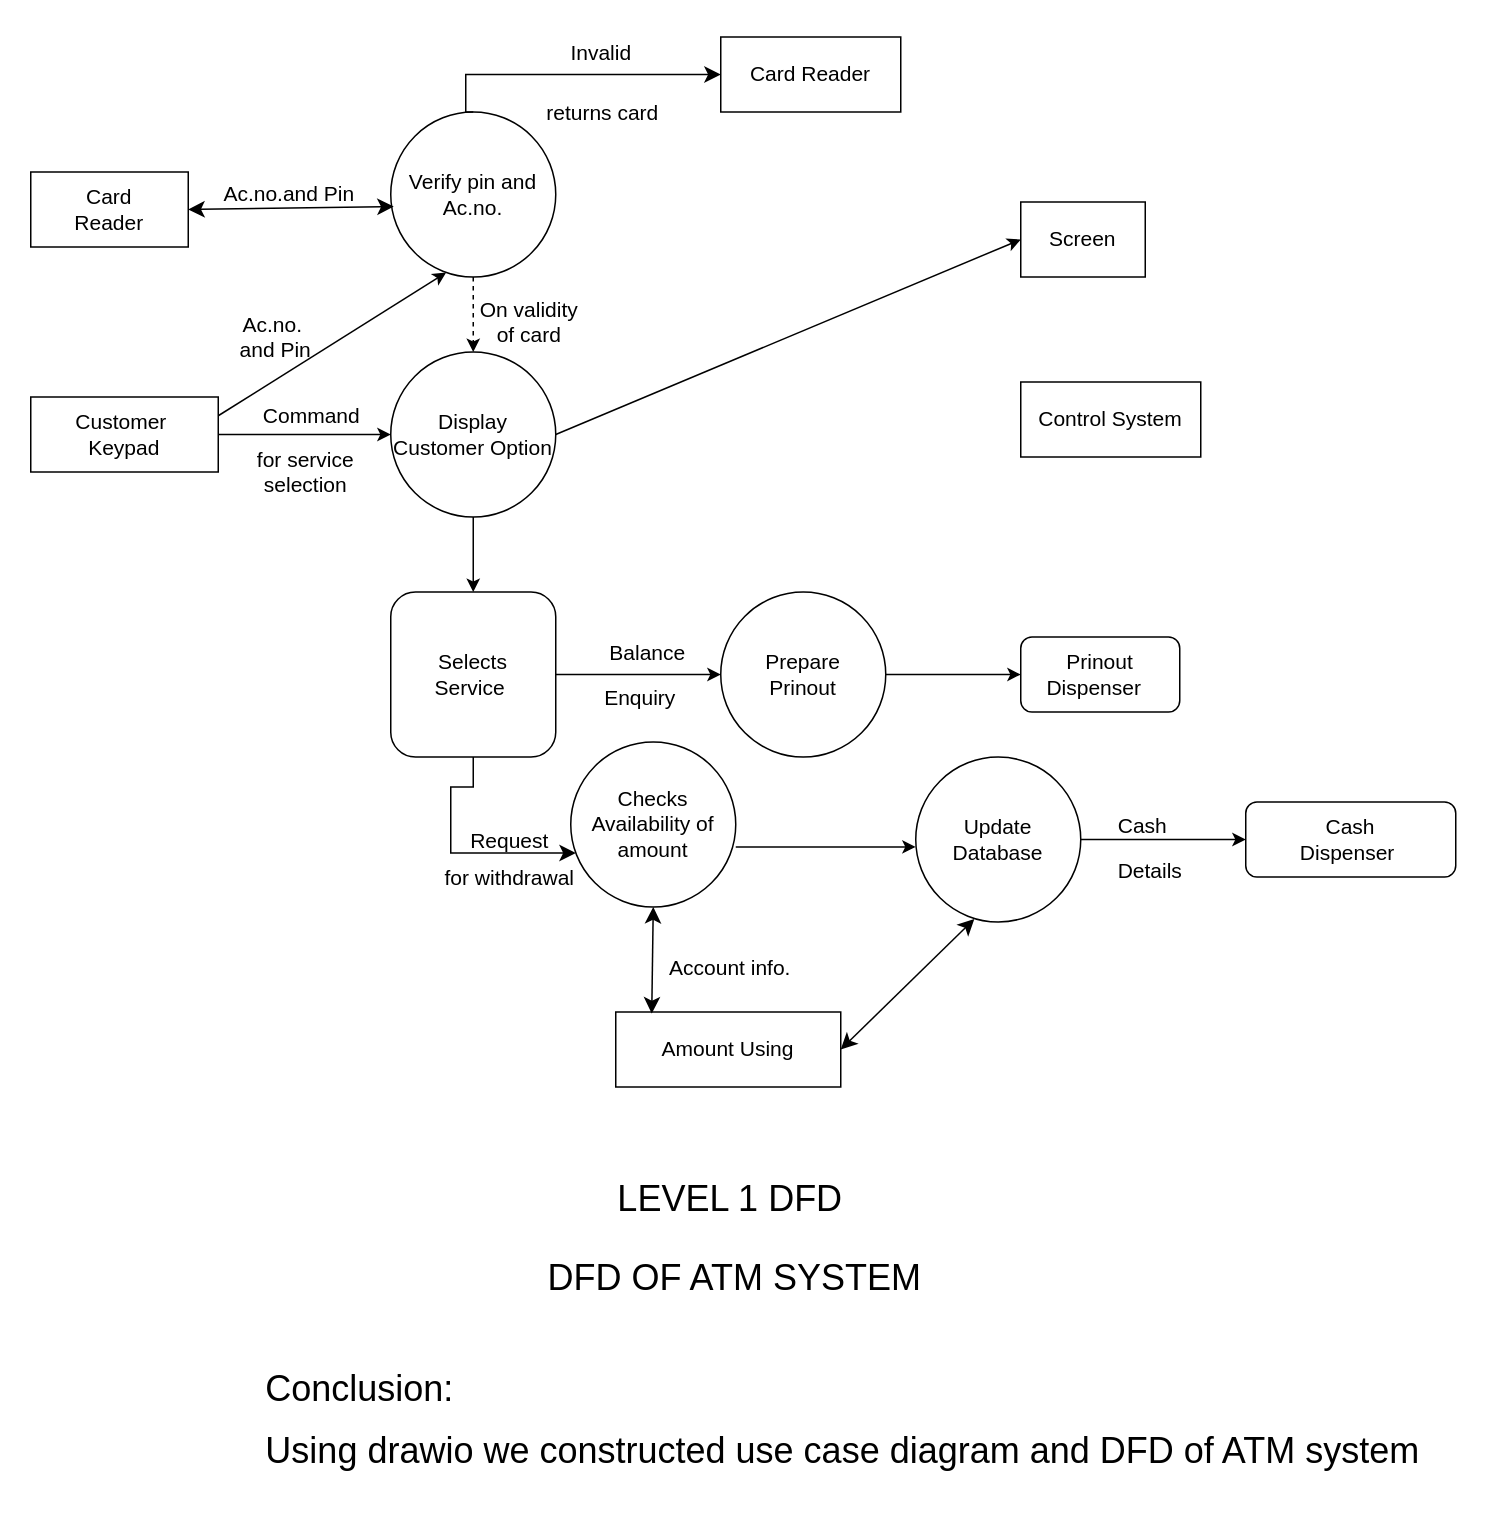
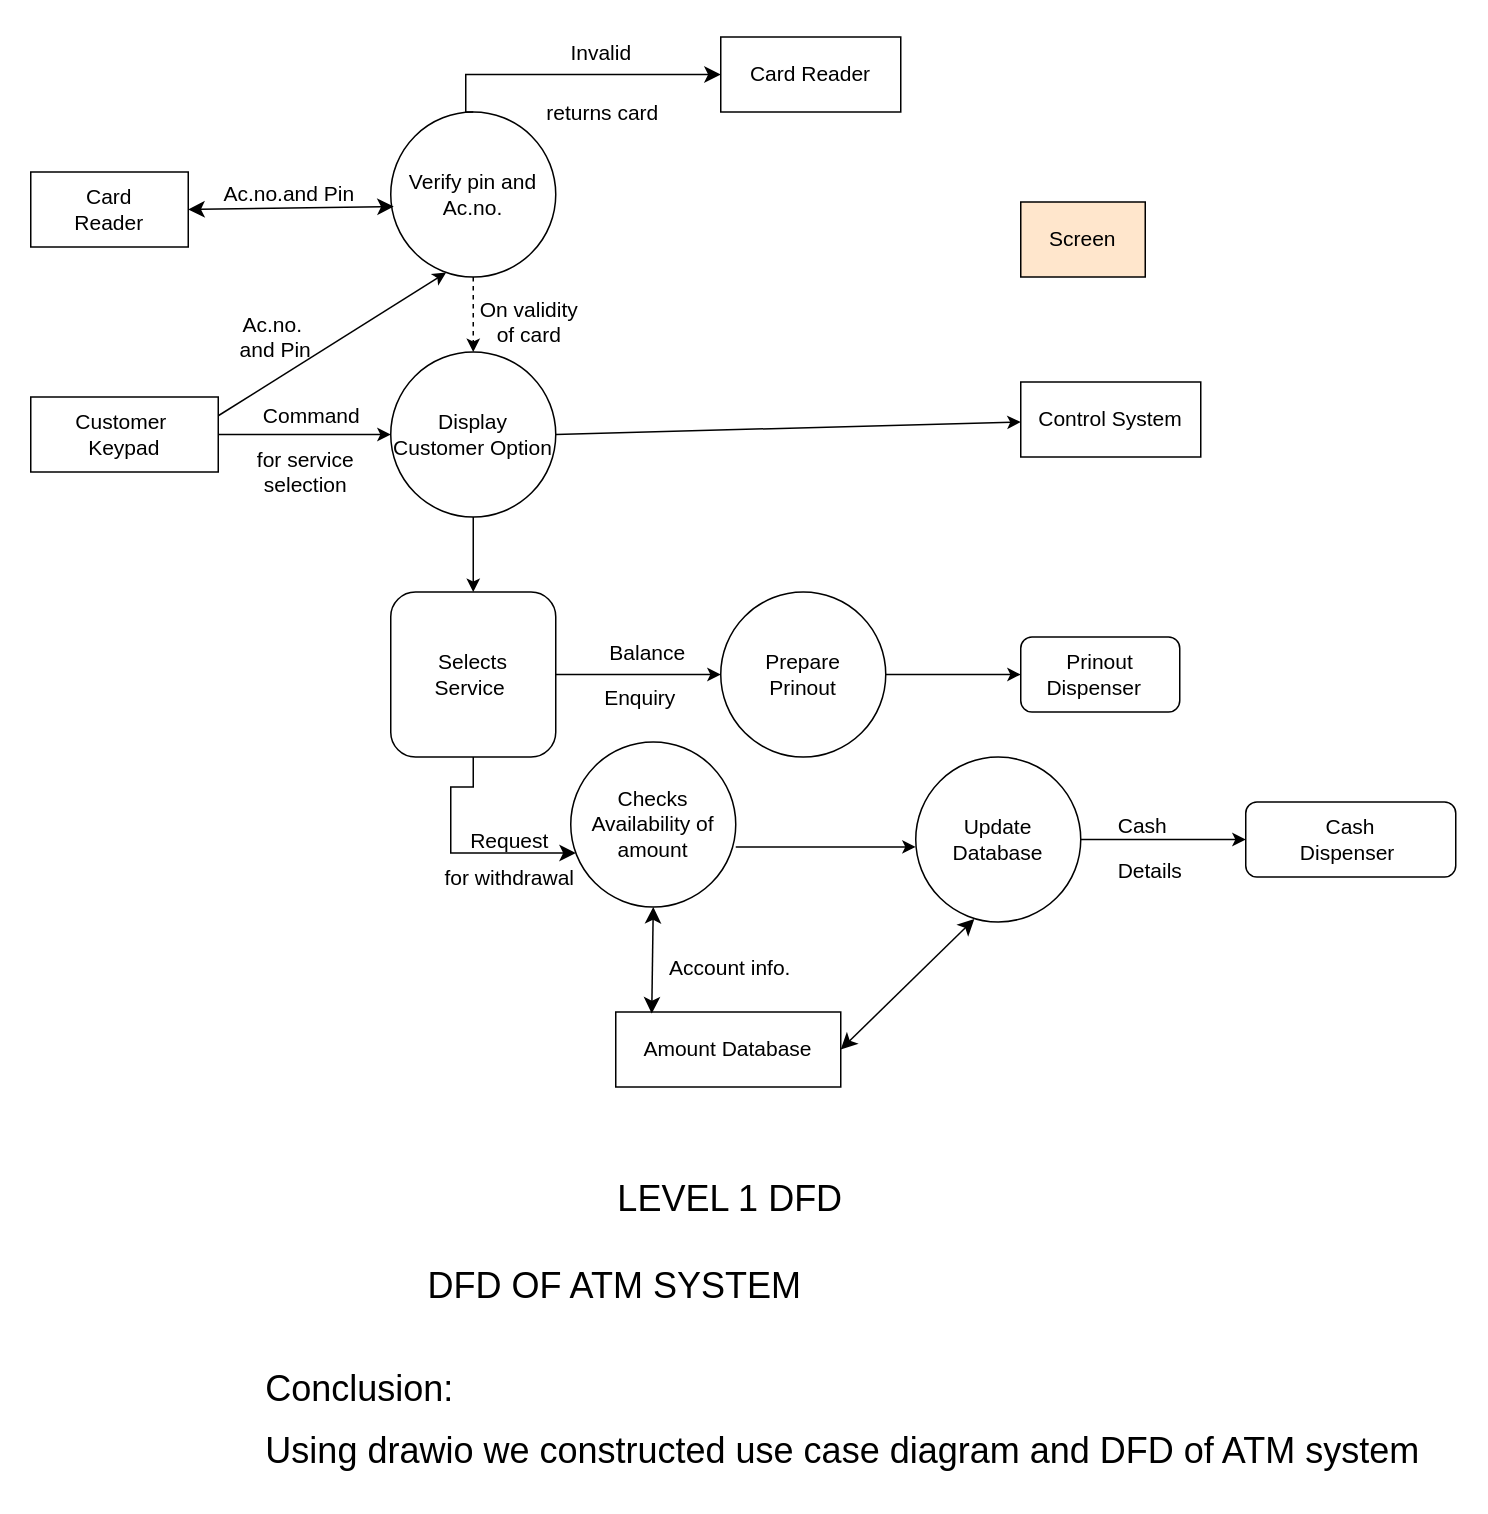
  <mxCell id="0" />
  <mxCell id="1" parent="0" />
  <mxCell id="2" value="&lt;font color=&quot;#000000&quot; style=&quot;font-size: 14px;&quot;&gt;Checks Availability of amount&lt;/font&gt;" style="ellipse;whiteSpace=wrap;html=1;aspect=fixed;fillColor=#FFFFFF;strokeColor=#000000;" parent="1" vertex="1"><mxGeometry x="380" y="494" width="110" height="110" as="geometry" /></mxCell>
  <mxCell id="3" value="" style="edgeStyle=none;html=1;strokeColor=#000000;dashed=1;" parent="1" source="4" target="8" edge="1"><mxGeometry relative="1" as="geometry" /></mxCell>
  <mxCell id="4" value="&lt;font color=&quot;#000000&quot; style=&quot;font-size: 14px;&quot;&gt;Verify pin and Ac.no.&lt;/font&gt;" style="ellipse;whiteSpace=wrap;html=1;aspect=fixed;fillColor=#FFFFFF;strokeColor=#000000;" parent="1" vertex="1"><mxGeometry x="260" y="74" width="110" height="110" as="geometry" /></mxCell>
- <mxCell id="5" style="edgeStyle=none;html=1;entryX=0;entryY=0.5;entryDx=0;entryDy=0;exitX=1;exitY=0.5;exitDx=0;exitDy=0;strokeColor=#000000;" parent="1" source="8" target="16" edge="1"><mxGeometry relative="1" as="geometry" /></mxCell>
+ <mxCell id="5" style="edgeStyle=none;html=1;exitX=1;exitY=0.5;exitDx=0;exitDy=0;strokeColor=#000000;" parent="1" source="8" target="14" edge="1"><mxGeometry relative="1" as="geometry" /></mxCell>
  <mxCell id="6" value="&lt;font color=&quot;#000000&quot; style=&quot;font-size: 14px;&quot;&gt;Selects &lt;br&gt;Service&amp;nbsp;&lt;/font&gt;" style="whiteSpace=wrap;html=1;aspect=fixed;fillColor=#FFFFFF;strokeColor=#000000;rounded=1;" parent="1" vertex="1"><mxGeometry x="260" y="394" width="110" height="110" as="geometry" /></mxCell>
  <mxCell id="7" value="&lt;font color=&quot;#000000&quot; style=&quot;font-size: 14px;&quot;&gt;Prepare &lt;br&gt;Prinout&lt;/font&gt;" style="ellipse;whiteSpace=wrap;html=1;aspect=fixed;fillColor=#FFFFFF;strokeColor=#000000;" parent="1" vertex="1"><mxGeometry x="480" y="394" width="110" height="110" as="geometry" /></mxCell>
  <mxCell id="8" value="&lt;font color=&quot;#000000&quot; style=&quot;font-size: 14px;&quot;&gt;Display Customer Option&lt;/font&gt;" style="ellipse;whiteSpace=wrap;html=1;aspect=fixed;fillColor=#FFFFFF;strokeColor=#000000;" parent="1" vertex="1"><mxGeometry x="260" y="234" width="110" height="110" as="geometry" /></mxCell>
  <mxCell id="9" value="&lt;font color=&quot;#000000&quot; style=&quot;font-size: 14px;&quot;&gt;Card &lt;br&gt;Reader&lt;/font&gt;" style="rounded=0;whiteSpace=wrap;html=1;fillColor=#FFFFFF;strokeColor=#000000;" parent="1" vertex="1"><mxGeometry x="20" y="114" width="105" height="50" as="geometry" /></mxCell>
  <mxCell id="10" value="&lt;font color=&quot;#000000&quot; style=&quot;font-size: 14px;&quot;&gt;Customer&amp;nbsp;&lt;br&gt;Keypad&lt;/font&gt;" style="rounded=0;whiteSpace=wrap;html=1;fillColor=#FFFFFF;strokeColor=#000000;" parent="1" vertex="1"><mxGeometry x="20" y="264" width="125" height="50" as="geometry" /></mxCell>
  <mxCell id="11" value="&lt;font color=&quot;#000000&quot; style=&quot;font-size: 14px;&quot;&gt;Card Reader&lt;/font&gt;" style="rounded=0;whiteSpace=wrap;html=1;fillColor=#FFFFFF;strokeColor=#000000;" parent="1" vertex="1"><mxGeometry x="480" y="24" width="120" height="50" as="geometry" /></mxCell>
  <mxCell id="12" value="&lt;font color=&quot;#000000&quot; style=&quot;font-size: 14px;&quot;&gt;Cash &lt;br&gt;Dispenser&amp;nbsp;&lt;/font&gt;" style="whiteSpace=wrap;html=1;fillColor=#FFFFFF;strokeColor=#000000;rounded=1;" parent="1" vertex="1"><mxGeometry x="830" y="534" width="140" height="50" as="geometry" /></mxCell>
- <mxCell id="13" value="&lt;font color=&quot;#000000&quot; style=&quot;font-size: 14px;&quot;&gt;Amount Using&lt;/font&gt;" style="rounded=0;whiteSpace=wrap;html=1;strokeColor=#000000;fillColor=#FFFFFF;" parent="1" vertex="1"><mxGeometry x="410" y="674" width="150" height="50" as="geometry" /></mxCell>
+ <mxCell id="13" value="&lt;font color=&quot;#000000&quot; style=&quot;font-size: 14px;&quot;&gt;Amount Database&lt;/font&gt;" style="rounded=0;whiteSpace=wrap;html=1;strokeColor=#000000;fillColor=#FFFFFF;" parent="1" vertex="1"><mxGeometry x="410" y="674" width="150" height="50" as="geometry" /></mxCell>
  <mxCell id="14" value="&lt;font color=&quot;#000000&quot; style=&quot;font-size: 14px;&quot;&gt;Control System&lt;/font&gt;" style="rounded=0;whiteSpace=wrap;html=1;fillColor=#FFFFFF;strokeColor=#000000;" parent="1" vertex="1"><mxGeometry x="680" y="254" width="120" height="50" as="geometry" /></mxCell>
  <mxCell id="15" value="&lt;font color=&quot;#000000&quot; style=&quot;font-size: 14px;&quot;&gt;Update &lt;br&gt;Database&lt;/font&gt;" style="ellipse;whiteSpace=wrap;html=1;aspect=fixed;fillColor=#FFFFFF;strokeColor=#000000;" parent="1" vertex="1"><mxGeometry x="610" y="504" width="110" height="110" as="geometry" /></mxCell>
- <mxCell id="16" value="&lt;font color=&quot;#000000&quot; style=&quot;font-size: 14px;&quot;&gt;Screen&lt;/font&gt;" style="rounded=0;whiteSpace=wrap;html=1;fillColor=#FFFFFF;strokeColor=#000000;" parent="1" vertex="1"><mxGeometry x="680" y="134" width="83" height="50" as="geometry" /></mxCell>
+ <mxCell id="16" value="&lt;font color=&quot;#000000&quot; style=&quot;font-size: 14px;&quot;&gt;Screen&lt;/font&gt;" style="rounded=0;whiteSpace=wrap;html=1;fillColor=#ffe6cc;strokeColor=#000000;" parent="1" vertex="1"><mxGeometry x="680" y="134" width="83" height="50" as="geometry" /></mxCell>
  <mxCell id="17" value="&lt;font color=&quot;#000000&quot; style=&quot;font-size: 14px;&quot;&gt;Prinout&lt;br&gt;Dispenser&amp;nbsp;&amp;nbsp;&lt;/font&gt;" style="whiteSpace=wrap;html=1;fillColor=#FFFFFF;strokeColor=#000000;rounded=1;" parent="1" vertex="1"><mxGeometry x="680" y="424" width="106" height="50" as="geometry" /></mxCell>
  <mxCell id="18" value="" style="edgeStyle=none;orthogonalLoop=1;jettySize=auto;html=1;endArrow=classic;startArrow=classic;endSize=8;startSize=8;entryX=0.018;entryY=0.573;entryDx=0;entryDy=0;exitX=1;exitY=0.5;exitDx=0;exitDy=0;entryPerimeter=0;strokeColor=#000000;" parent="1" source="9" target="4" edge="1"><mxGeometry width="100" relative="1" as="geometry"><mxPoint y="434" as="sourcePoint" x="-20" /><mxPoint x="80" y="434" as="targetPoint" /><Array as="points" /></mxGeometry></mxCell>
  <mxCell id="19" value="" style="edgeStyle=none;orthogonalLoop=1;jettySize=auto;html=1;entryX=0.336;entryY=0.973;entryDx=0;entryDy=0;entryPerimeter=0;exitX=1;exitY=0.25;exitDx=0;exitDy=0;strokeColor=#000000;" parent="1" source="10" target="4" edge="1"><mxGeometry width="100" relative="1" as="geometry"><mxPoint x="160" y="274" as="sourcePoint" /><mxPoint x="140" y="394" as="targetPoint" /><Array as="points" /></mxGeometry></mxCell>
  <mxCell id="20" value="" style="edgeStyle=none;orthogonalLoop=1;jettySize=auto;html=1;exitX=1;exitY=0.5;exitDx=0;exitDy=0;entryX=0;entryY=0.5;entryDx=0;entryDy=0;strokeColor=#000000;" parent="1" source="10" target="8" edge="1"><mxGeometry width="100" relative="1" as="geometry"><mxPoint x="100" y="494" as="sourcePoint" /><mxPoint x="260" y="269" as="targetPoint" /><Array as="points" /></mxGeometry></mxCell>
  <mxCell id="21" value="" style="edgeStyle=none;orthogonalLoop=1;jettySize=auto;html=1;entryX=0;entryY=0.5;entryDx=0;entryDy=0;exitX=1;exitY=0.5;exitDx=0;exitDy=0;strokeColor=#000000;" parent="1" source="6" target="7" edge="1"><mxGeometry width="100" relative="1" as="geometry"><mxPoint x="80" y="504" as="sourcePoint" /><mxPoint x="180" y="504" as="targetPoint" /><Array as="points" /></mxGeometry></mxCell>
  <mxCell id="22" value="" style="edgeStyle=none;orthogonalLoop=1;jettySize=auto;html=1;exitX=1;exitY=0.5;exitDx=0;exitDy=0;strokeColor=#000000;" parent="1" source="7" target="17" edge="1"><mxGeometry width="100" relative="1" as="geometry"><mxPoint x="70" y="534" as="sourcePoint" /><mxPoint x="170" y="534" as="targetPoint" /><Array as="points" /></mxGeometry></mxCell>
  <mxCell id="23" value="" style="edgeStyle=none;orthogonalLoop=1;jettySize=auto;html=1;entryX=0;entryY=0.545;entryDx=0;entryDy=0;entryPerimeter=0;strokeColor=#000000;" parent="1" target="15" edge="1"><mxGeometry width="100" relative="1" as="geometry"><mxPoint x="490" y="564" as="sourcePoint" /><mxPoint x="200" y="564" as="targetPoint" /><Array as="points" /></mxGeometry></mxCell>
  <mxCell id="24" value="" style="edgeStyle=none;orthogonalLoop=1;jettySize=auto;html=1;entryX=0;entryY=0.5;entryDx=0;entryDy=0;exitX=1;exitY=0.5;exitDx=0;exitDy=0;strokeColor=#000000;" parent="1" source="15" target="12" edge="1"><mxGeometry width="100" relative="1" as="geometry"><mxPoint x="720" y="564" as="sourcePoint" /><mxPoint x="350" y="594" as="targetPoint" /><Array as="points" /></mxGeometry></mxCell>
  <mxCell id="25" value="" style="edgeStyle=none;orthogonalLoop=1;jettySize=auto;html=1;exitX=0.5;exitY=1;exitDx=0;exitDy=0;entryX=0.5;entryY=0;entryDx=0;entryDy=0;strokeColor=#000000;" parent="1" source="8" target="6" edge="1"><mxGeometry width="100" relative="1" as="geometry"><mxPoint x="260" y="364" as="sourcePoint" /><mxPoint x="360" y="364" as="targetPoint" /><Array as="points" /></mxGeometry></mxCell>
  <mxCell id="26" value="" style="edgeStyle=none;orthogonalLoop=1;jettySize=auto;html=1;endArrow=classic;startArrow=classic;endSize=8;startSize=8;entryX=0.355;entryY=0.982;entryDx=0;entryDy=0;entryPerimeter=0;exitX=1;exitY=0.5;exitDx=0;exitDy=0;strokeColor=#000000;" parent="1" source="13" target="15" edge="1"><mxGeometry width="100" relative="1" as="geometry"><mxPoint x="80" y="514" as="sourcePoint" /><mxPoint x="180" y="514" as="targetPoint" /><Array as="points" /></mxGeometry></mxCell>
  <mxCell id="27" value="" style="edgeStyle=none;orthogonalLoop=1;jettySize=auto;html=1;endArrow=classic;startArrow=classic;endSize=8;startSize=8;exitX=0.5;exitY=1;exitDx=0;exitDy=0;entryX=0.16;entryY=0.02;entryDx=0;entryDy=0;entryPerimeter=0;strokeColor=#000000;" parent="1" source="2" target="13" edge="1"><mxGeometry width="100" relative="1" as="geometry"><mxPoint x="360" y="634" as="sourcePoint" /><mxPoint x="460" y="634" as="targetPoint" /><Array as="points" /></mxGeometry></mxCell>
  <mxCell id="28" value="" style="edgeStyle=segmentEdgeStyle;endArrow=classic;html=1;curved=0;rounded=0;endSize=8;startSize=8;exitX=0.5;exitY=1;exitDx=0;exitDy=0;strokeColor=#000000;" parent="1" source="6" target="2" edge="1"><mxGeometry width="50" height="50" relative="1" as="geometry"><mxPoint x="520" y="374" as="sourcePoint" /><mxPoint x="570" y="324" as="targetPoint" /><Array as="points"><mxPoint x="315" y="524" /><mxPoint x="300" y="524" /><mxPoint x="300" y="568" /></Array></mxGeometry></mxCell>
  <mxCell id="29" value="" style="edgeStyle=segmentEdgeStyle;endArrow=classic;html=1;curved=0;rounded=0;endSize=8;startSize=8;entryX=0;entryY=0.5;entryDx=0;entryDy=0;exitX=0.5;exitY=0;exitDx=0;exitDy=0;strokeColor=#000000;" parent="1" source="4" target="11" edge="1"><mxGeometry width="50" height="50" relative="1" as="geometry"><mxPoint x="310" y="64" as="sourcePoint" /><mxPoint x="570" y="324" as="targetPoint" /><Array as="points"><mxPoint x="310" y="74" /><mxPoint x="310" y="49" /></Array></mxGeometry></mxCell>
  <mxCell id="30" value="&lt;font color=&quot;#000000&quot; style=&quot;font-size: 14px;&quot;&gt;Ac.no.and Pin&lt;/font&gt;" style="text;html=1;align=center;verticalAlign=middle;resizable=0;points=[];autosize=1;strokeColor=none;fillColor=none;" parent="1" vertex="1"><mxGeometry x="139" y="114" width="105" height="29" as="geometry" /></mxCell>
  <mxCell id="31" value="&lt;font color=&quot;#000000&quot; style=&quot;font-size: 14px;&quot;&gt;Ac.no.&lt;br&gt;&amp;nbsp;and Pin&lt;/font&gt;" style="text;html=1;align=center;verticalAlign=middle;resizable=0;points=[];autosize=1;strokeColor=none;fillColor=none;rotation=0;" parent="1" vertex="1"><mxGeometry x="146" y="201" width="69" height="46" as="geometry" /></mxCell>
  <mxCell id="32" value="&lt;font color=&quot;#000000&quot; style=&quot;font-size: 14px;&quot;&gt;Command&lt;/font&gt;" style="text;html=1;align=center;verticalAlign=middle;resizable=0;points=[];autosize=1;strokeColor=none;fillColor=none;" parent="1" vertex="1"><mxGeometry x="165" y="262" width="83" height="29" as="geometry" /></mxCell>
  <mxCell id="33" value="&lt;font color=&quot;#000000&quot; style=&quot;font-size: 14px;&quot;&gt;for service&lt;br&gt;selection&lt;/font&gt;" style="text;html=1;align=center;verticalAlign=middle;resizable=0;points=[];autosize=1;strokeColor=none;fillColor=none;" parent="1" vertex="1"><mxGeometry x="161" y="291" width="83" height="46" as="geometry" /></mxCell>
  <mxCell id="34" value="&lt;font color=&quot;#000000&quot; style=&quot;font-size: 14px;&quot;&gt;Invalid&lt;/font&gt;" style="text;html=1;align=center;verticalAlign=middle;resizable=0;points=[];autosize=1;strokeColor=none;fillColor=none;" parent="1" vertex="1"><mxGeometry x="371" y="20" width="58" height="29" as="geometry" /></mxCell>
  <mxCell id="35" value="&lt;font color=&quot;#000000&quot; style=&quot;font-size: 14px;&quot;&gt;returns card&lt;/font&gt;" style="text;html=1;align=center;verticalAlign=middle;resizable=0;points=[];autosize=1;strokeColor=none;fillColor=none;" parent="1" vertex="1"><mxGeometry x="354" y="60" width="93" height="29" as="geometry" /></mxCell>
  <mxCell id="36" value="&lt;font color=&quot;#000000&quot; style=&quot;font-size: 14px;&quot;&gt;On validity&lt;br&gt;of card&lt;/font&gt;" style="text;html=1;align=center;verticalAlign=middle;resizable=0;points=[];autosize=1;strokeColor=none;fillColor=none;" parent="1" vertex="1"><mxGeometry x="310" y="191" width="83" height="46" as="geometry" /></mxCell>
  <mxCell id="37" value="&lt;font color=&quot;#000000&quot; style=&quot;font-size: 14px;&quot;&gt;Balance&lt;/font&gt;" style="text;html=1;align=center;verticalAlign=middle;resizable=0;points=[];autosize=1;strokeColor=none;fillColor=none;" parent="1" vertex="1"><mxGeometry x="396" y="420" width="69" height="29" as="geometry" /></mxCell>
  <mxCell id="38" value="&lt;font color=&quot;#000000&quot; style=&quot;font-size: 14px;&quot;&gt;Enquiry&lt;/font&gt;" style="text;html=1;align=center;verticalAlign=middle;resizable=0;points=[];autosize=1;strokeColor=none;fillColor=none;" parent="1" vertex="1"><mxGeometry x="393" y="450" width="65" height="29" as="geometry" /></mxCell>
  <mxCell id="39" value="&lt;font color=&quot;#000000&quot; style=&quot;font-size: 14px;&quot;&gt;Account info.&lt;/font&gt;" style="text;html=1;align=center;verticalAlign=middle;resizable=0;points=[];autosize=1;strokeColor=none;fillColor=none;rotation=0;" parent="1" vertex="1"><mxGeometry x="436" y="630" width="99" height="29" as="geometry" /></mxCell>
  <mxCell id="40" value="&lt;font color=&quot;#000000&quot; style=&quot;font-size: 14px;&quot;&gt;Request&lt;/font&gt;" style="text;html=1;align=center;verticalAlign=middle;resizable=0;points=[];autosize=1;strokeColor=none;fillColor=none;" parent="1" vertex="1"><mxGeometry x="304" y="545" width="70" height="29" as="geometry" /></mxCell>
  <mxCell id="41" value="&lt;font color=&quot;#000000&quot; style=&quot;font-size: 14px;&quot;&gt;for withdrawal&lt;/font&gt;" style="text;html=1;align=center;verticalAlign=middle;resizable=0;points=[];autosize=1;strokeColor=none;fillColor=none;" parent="1" vertex="1"><mxGeometry x="287" y="570" width="104" height="29" as="geometry" /></mxCell>
  <mxCell id="42" value="&lt;font color=&quot;#000000&quot; style=&quot;font-size: 14px;&quot;&gt;Cash&lt;/font&gt;" style="text;html=1;align=center;verticalAlign=middle;resizable=0;points=[];autosize=1;strokeColor=none;fillColor=none;" parent="1" vertex="1"><mxGeometry x="735" y="535" width="51" height="29" as="geometry" /></mxCell>
  <mxCell id="43" value="&lt;font color=&quot;#000000&quot; style=&quot;font-size: 14px;&quot;&gt;Details&lt;/font&gt;" style="text;html=1;align=center;verticalAlign=middle;resizable=0;points=[];autosize=1;strokeColor=none;fillColor=none;" parent="1" vertex="1"><mxGeometry x="735" y="565" width="61" height="29" as="geometry" /></mxCell>
  <mxCell id="44" value="&lt;font style=&quot;font-size: 24px;&quot;&gt;LEVEL 1 DFD&lt;/font&gt;" style="text;html=1;align=center;verticalAlign=middle;resizable=0;points=[];autosize=1;strokeColor=none;fillColor=none;fontSize=14;fontColor=#000000;" parent="1" vertex="1"><mxGeometry x="402" y="778" width="168" height="41" as="geometry" /></mxCell>
- <mxCell id="45" value="&lt;span style=&quot;font-weight: normal;&quot;&gt;DFD OF ATM SYSTEM&lt;/span&gt;" style="text;html=1;align=center;verticalAlign=middle;resizable=0;points=[];autosize=1;strokeColor=none;fillColor=none;fontSize=24;fontColor=#000000;fontStyle=1" parent="1" vertex="1"><mxGeometry x="355" y="831" width="267" height="41" as="geometry" /></mxCell>
+ <mxCell id="45" value="&lt;span style=&quot;font-weight: normal;&quot;&gt;DFD OF ATM SYSTEM&lt;/span&gt;" style="text;html=1;align=center;verticalAlign=middle;resizable=0;points=[];autosize=1;strokeColor=none;fillColor=none;fontSize=24;fontColor=#000000;fontStyle=1" parent="1" vertex="1"><mxGeometry x="275" y="836" width="267" height="41" as="geometry" /></mxCell>
  <mxCell id="46" value="Conclusion:&lt;br&gt;" style="text;html=1;align=center;verticalAlign=middle;resizable=0;points=[];autosize=1;strokeColor=none;fillColor=none;fontSize=24;fontColor=#000000;" parent="1" vertex="1"><mxGeometry x="167" y="905" width="143" height="41" as="geometry" /></mxCell>
  <mxCell id="47" value="Using drawio we constructed use case diagram and DFD of ATM system" style="text;html=1;align=center;verticalAlign=middle;resizable=0;points=[];autosize=1;strokeColor=none;fillColor=none;fontSize=24;fontColor=#000000;" parent="1" vertex="1"><mxGeometry x="167" y="946" width="787" height="41" as="geometry" /></mxCell>
